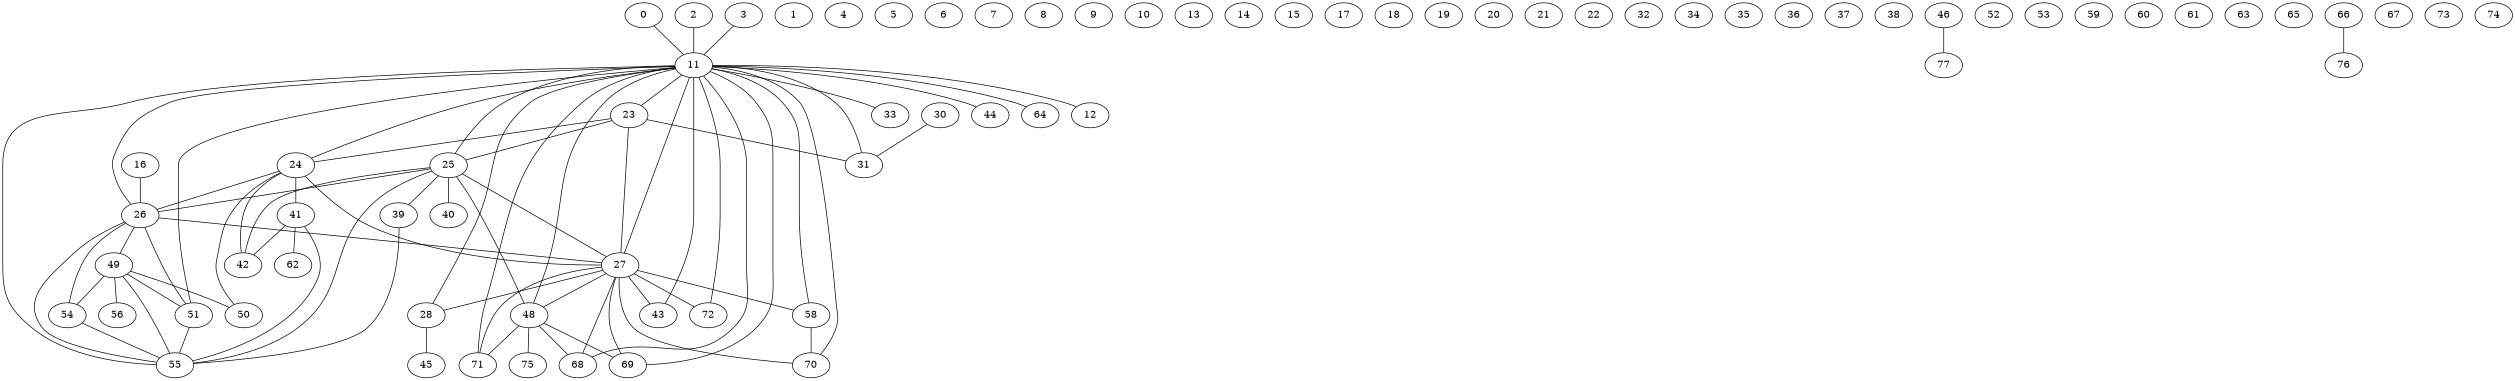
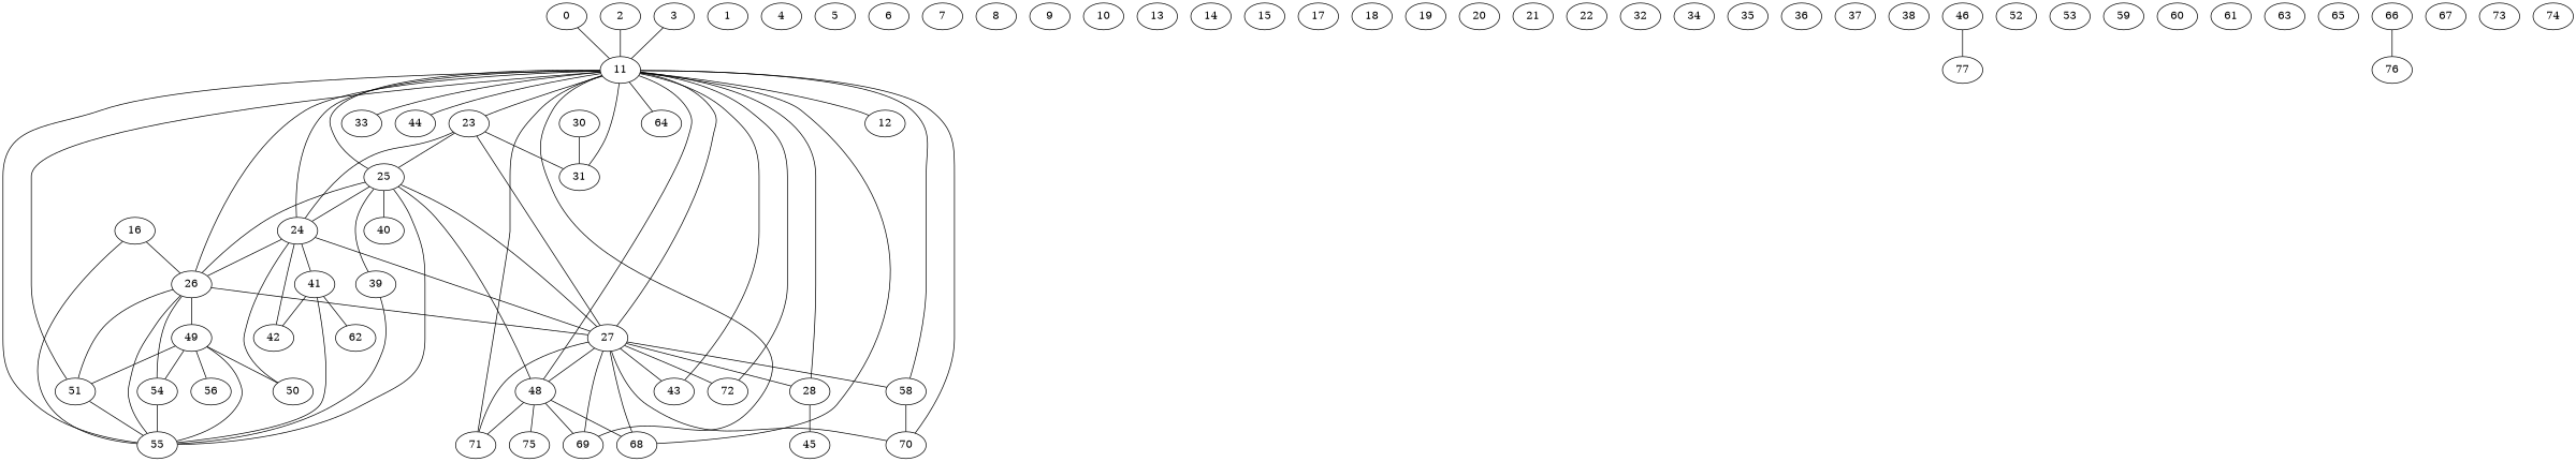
  graph {
    0
    11
    12
    23
    24
    25
    26
    27
    28
    31
    33
    43
    44
    48
    51
    55
    58
    64
    68
    69
    70
    71
    72
    41
    42
    50
    39
    40
    49
    54
    45
    75
    1
    2
    3
    4
    5
    6
    7
    8
    9
    10
    62
    56
    13
    14
    15
    16
    17
    18
    19
    20
    21
    22
    30
    32
    34
    35
    36
    37
    38
    n62 [label=77]
    46
    52
    53
    59
    60
    61
    63
    65
    66
    76
    67
    73
    74
    0 -- 11
    11 -- 12
    11 -- 23
    11 -- 24
    11 -- 25
    11 -- 26
    11 -- 27
    11 -- 28
    11 -- 31
    11 -- 33
    11 -- 43
    11 -- 44
    11 -- 48
    11 -- 51
    11 -- 55
    11 -- 58
    11 -- 64
    11 -- 68
    11 -- 69
    11 -- 70
    11 -- 71
    11 -- 72
    23 -- 24
    23 -- 25
    23 -- 27
    23 -- 31
    24 -- 26
    24 -- 27
    24 -- 41
    24 -- 42
    24 -- 50
    25 -- 26
    25 -- 27
    25 -- 48
    25 -- 55
-   25 -- 42
+   25 -- 24
    25 -- 39
    25 -- 40
    26 -- 27
    26 -- 51
    26 -- 55
    26 -- 49
    26 -- 54
    27 -- 28
    27 -- 43
    27 -- 48
    27 -- 58
    27 -- 68
    27 -- 69
    27 -- 70
    27 -- 71
    27 -- 72
    28 -- 45
    48 -- 68
    48 -- 69
    48 -- 71
    48 -- 75
    51 -- 55
    58 -- 70
    41 -- 55
    41 -- 42
    41 -- 62
    39 -- 55
    49 -- 51
    49 -- 55
    49 -- 50
    49 -- 54
    49 -- 56
    54 -- 55
    2 -- 11
    3 -- 11
    16 -- 26
+   16 -- 55
    30 -- 31
    46 -- n62
    66 -- 76
  }
